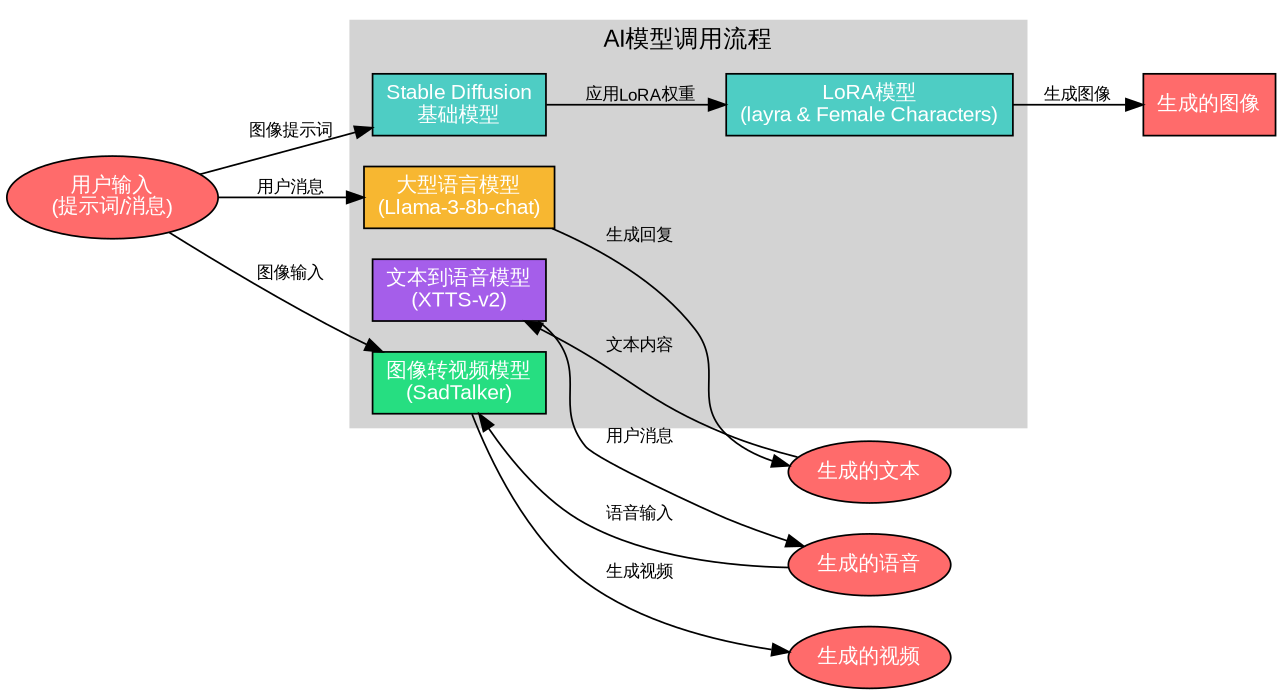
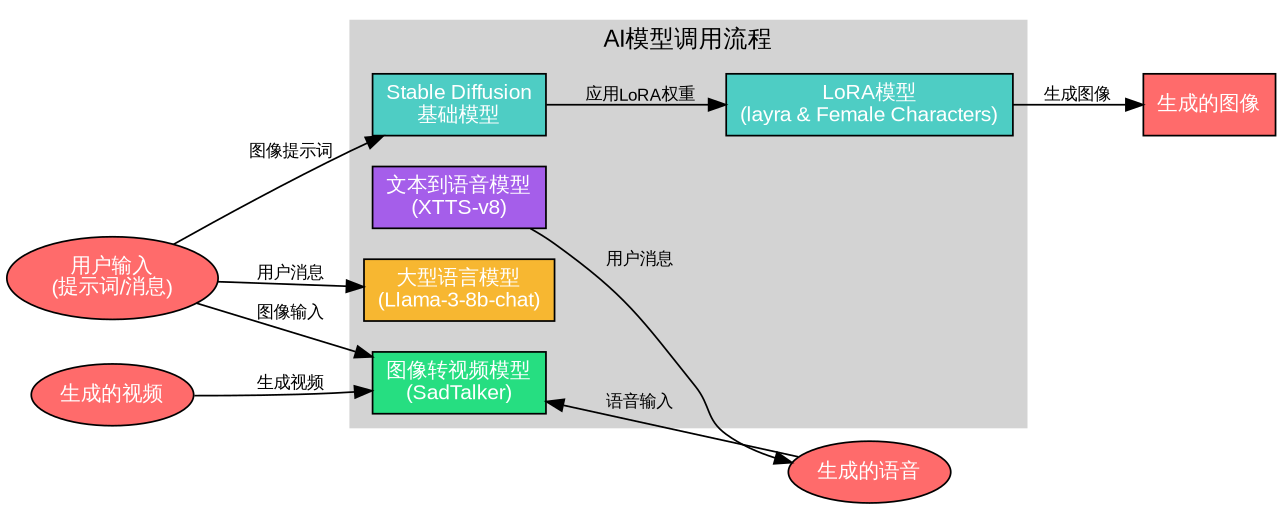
  digraph {
    rankdir=LR
    node [fillcolor="#ff6b6b" fontcolor=white fontname=Arial fontsize=12 shape=box style=filled]
    edge [fontname=Arial fontsize=10]
    n1 [fillcolor="#4ecdc4" label="Stable Diffusion\n基础模型"]
    n2 [fillcolor="#4ecdc4" label="LoRA模型\n(layra & Female Characters)"]
    n3 [fillcolor="#f7b731" label="大型语言模型\n(Llama-3-8b-chat)"]
-   n4 [fillcolor="#a55eea" label="文本到语音模型\n(XTTS-v2)"]
+   n4 [fillcolor="#a55eea" label="文本到语音模型\n(XTTS-v8)"]
    n5 [fillcolor="#26de81" label="图像转视频模型\n(SadTalker)"]
    n6 [label="生成的图像"]
-   n7 [label="生成的文本" shape=ellipse]
    n8 [label="生成的语音" shape=ellipse]
    n9 [label="生成的视频" shape=ellipse]
    n10 [label="用户输入\n(提示词/消息)" shape=ellipse]
    subgraph cluster_1 {
      color=lightgrey
      fontname=Arial
      fontsize=14
      label="AI模型调用流程"
      style=filled
      n1
      n2
      n3
      n4
      n5
    }
    n1 -> n2 [label="应用LoRA权重"]
    n2 -> n6 [label="生成图像"]
-   n3 -> n7 [label="生成回复"]
    n4 -> n8 [label="用户消息"]
-   n5 -> n9 [label="生成视频"]
-   n7 -> n4 [label="文本内容"]
+   n9 -> n5 [label="生成视频"]
    n8 -> n5 [label="语音输入"]
    n10 -> n1 [label="图像提示词"]
    n10 -> n3 [label="用户消息"]
    n10 -> n5 [label="图像输入"]
  }
